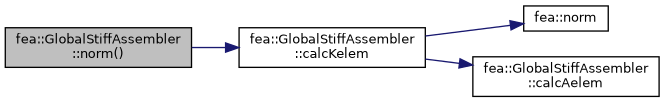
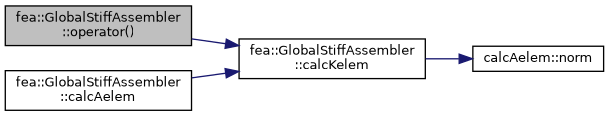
  digraph {
    rankdir=LR
    node [color=black fillcolor=white fontname=Helvetica fontsize=10 shape=record style=filled]
    edge [color=midnightblue fontname=Helvetica fontsize=10 labelfontname=Helvetica labelfontsize=10 style=solid]
-   n1 [fillcolor=grey75 fontcolor=black height=0.2 label="fea::GlobalStiffAssembler\l::norm()" width=0.4]
+   n1 [fillcolor=grey75 fontcolor=black height=0.2 label="fea::GlobalStiffAssembler\l::operator()" width=0.4]
    n2 [height=0.2 label="fea::GlobalStiffAssembler\l::calcKelem" width=0.4]
-   n3 [height=0.2 label="fea::norm" width=0.4]
+   n3 [height=0.2 label="calcAelem::norm" width=0.4]
    n4 [height=0.2 label="fea::GlobalStiffAssembler\l::calcAelem" width=0.4]
    n1 -> n2
    n2 -> n3
-   n2 -> n4
+   n4 -> n2
  }
